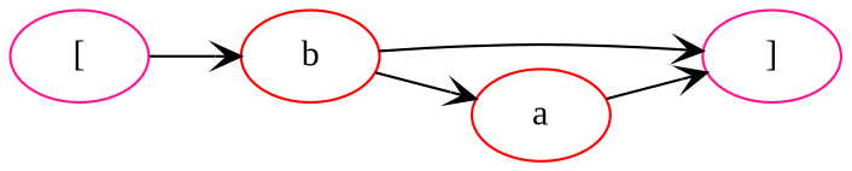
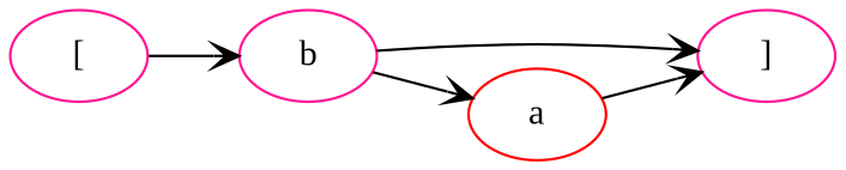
  digraph {
    rankdir=LR
    fontname="Liberation Serif"
    node [color=deeppink fontname="Liberation Serif"]
    edge [arrowhead=vee fontname="Liberation Serif"]
    n1 [label="["]
-   n2 [label=b color=red]
+   n2 [label=b]
    n3 [label="]"]
    n4 [label=a color=red]
    n1 -> n2
    n2 -> n3
    n2 -> n4
    n4 -> n3
  }
